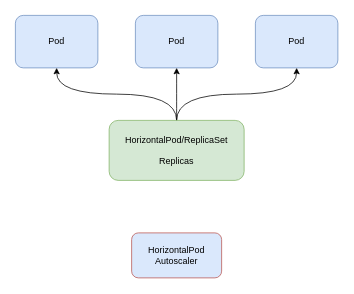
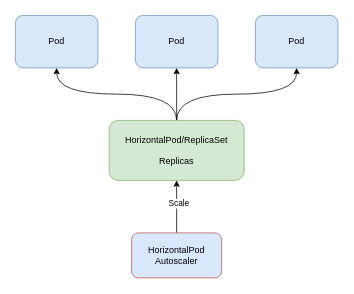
  <mxCell id="0" />
  <mxCell id="1" parent="0" />
  <mxCell id="2" value="Pod" style="rounded=1;whiteSpace=wrap;html=1;fillColor=#dae8fc;strokeColor=#6c8ebf;" vertex="1" parent="1"><mxGeometry x="20" y="20" width="110" height="70" as="geometry" /></mxCell>
  <mxCell id="3" value="Pod" style="rounded=1;whiteSpace=wrap;html=1;fillColor=#dae8fc;strokeColor=#6c8ebf;" vertex="1" parent="1"><mxGeometry x="180" y="20" width="110" height="70" as="geometry" /></mxCell>
  <mxCell id="4" value="Pod" style="rounded=1;whiteSpace=wrap;html=1;fillColor=#dae8fc;strokeColor=#6c8ebf;" vertex="1" parent="1"><mxGeometry x="340" y="20" width="110" height="70" as="geometry" /></mxCell>
  <mxCell id="5" style="edgeStyle=orthogonalEdgeStyle;rounded=0;orthogonalLoop=1;jettySize=auto;html=1;exitX=0.5;exitY=0;exitDx=0;exitDy=0;entryX=0.5;entryY=1;entryDx=0;entryDy=0;curved=1;" edge="1" parent="1" source="8" target="2"><mxGeometry relative="1" as="geometry" /></mxCell>
  <mxCell id="6" style="edgeStyle=orthogonalEdgeStyle;curved=1;rounded=0;orthogonalLoop=1;jettySize=auto;html=1;exitX=0.5;exitY=0;exitDx=0;exitDy=0;entryX=0.5;entryY=1;entryDx=0;entryDy=0;" edge="1" parent="1" source="8" target="3"><mxGeometry relative="1" as="geometry" /></mxCell>
  <mxCell id="7" style="edgeStyle=orthogonalEdgeStyle;curved=1;rounded=0;orthogonalLoop=1;jettySize=auto;html=1;exitX=0.5;exitY=0;exitDx=0;exitDy=0;" edge="1" parent="1" source="8" target="4"><mxGeometry relative="1" as="geometry" /></mxCell>
  <mxCell id="8" value="HorizontalPod/ReplicaSet&lt;br&gt;&lt;br&gt;Replicas" style="rounded=1;whiteSpace=wrap;html=1;fillColor=#d5e8d4;strokeColor=#82b366;" vertex="1" parent="1"><mxGeometry x="145" y="160" width="180" height="80" as="geometry" /></mxCell>
+ <mxCell id="9" style="edgeStyle=orthogonalEdgeStyle;rounded=0;orthogonalLoop=1;jettySize=auto;html=1;exitX=0.5;exitY=0;exitDx=0;exitDy=0;entryX=0.5;entryY=1;entryDx=0;entryDy=0;" edge="1" parent="1" source="11" target="8"><mxGeometry relative="1" as="geometry" /></mxCell>
+ <mxCell id="10" value="Scale" style="edgeLabel;html=1;align=center;verticalAlign=middle;resizable=0;points=[];" vertex="1" connectable="0" parent="9"><mxGeometry x="0.157" y="-2" relative="1" as="geometry"><mxPoint as="offset" /></mxGeometry></mxCell>
  <mxCell id="11" value="HorizontalPod&lt;br&gt;Autoscaler" style="rounded=1;whiteSpace=wrap;html=1;fillColor=#dae8fc;strokeColor=#b85450;" vertex="1" parent="1"><mxGeometry x="175" y="310" width="120" height="60" as="geometry" /></mxCell>
